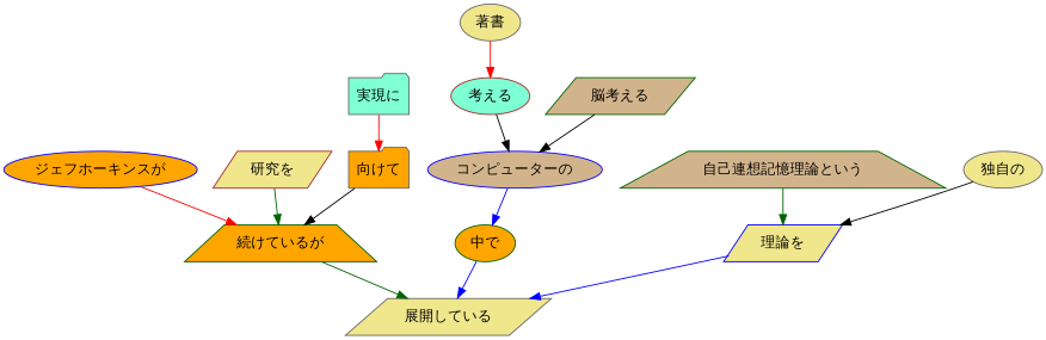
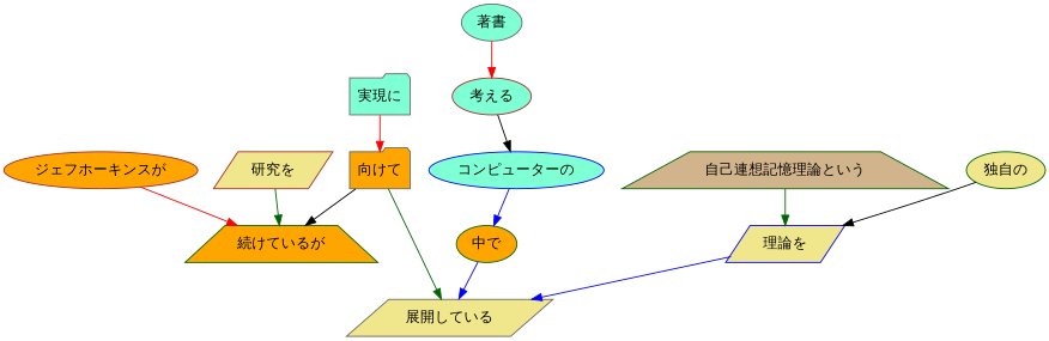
  digraph {
    fontname="Playfair Display"
    node [color=darkgreen fillcolor=khaki fontname="Playfair Display" shape=ellipse style=filled]
    edge [color=black fontname="Playfair Display"]
-   n1 [color=blue fillcolor=orange label="ジェフホーキンスが"]
+   n1 [color=brown fillcolor=orange label="ジェフホーキンスが"]
    n2 [fillcolor=orange label="続けているが" shape=trapezium]
    n3 [color=gray40 label="展開している" shape=parallelogram]
    n4 [color=gray40 fillcolor=aquamarine label="実現に" shape=folder]
    n5 [color=gray40 fillcolor=orange label="向けて" shape=folder]
    n6 [color=brown label="研究を" shape=parallelogram]
-   n7 [color=gray40 label="著書"]
+   n7 [color=gray40 fillcolor=aquamarine label="著書"]
    n8 [color=brown fillcolor=aquamarine label="考える"]
-   n9 [color=blue fillcolor=tan label="コンピューターの"]
+   n9 [color=blue fillcolor=aquamarine label="コンピューターの"]
    n10 [fillcolor=orange label="中で"]
-   n11 [fillcolor=tan label="脳考える" shape=parallelogram]
    n12 [fillcolor=tan label="自己連想記憶理論という" shape=trapezium]
    n13 [color=blue label="理論を" shape=parallelogram]
-   n14 [color=gray40 label="独自の"]
+   n14 [label="独自の"]
    n1 -> n2 [color=red]
-   n2 -> n3 [color=darkgreen]
+   n5 -> n3 [color=darkgreen]
    n4 -> n5 [color=red]
    n5 -> n2
    n6 -> n2 [color=darkgreen]
    n7 -> n8 [color=red]
    n8 -> n9
    n9 -> n10 [color=blue]
    n10 -> n3 [color=blue]
-   n11 -> n9
    n12 -> n13 [color=darkgreen]
    n13 -> n3 [color=blue]
    n14 -> n13
  }
